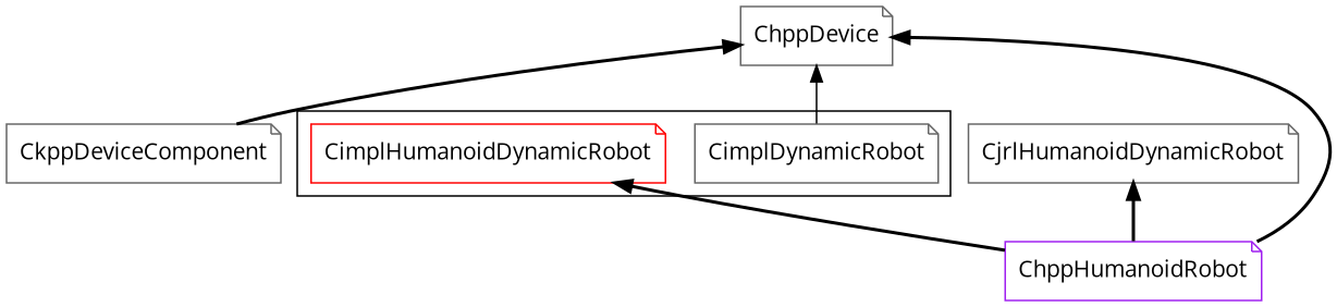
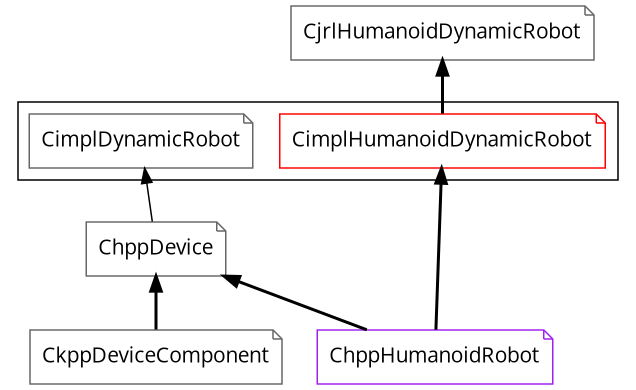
  digraph {
    compound=true
    fontname="Open Sans"
    rankdir=BT
    node [color=gray40 fontname="Open Sans" shape=note]
    edge [fontname="Open Sans" style=bold]
    CimplDynamicRobot
    CimplHumanoidDynamicRobot [color=red]
    CjrlHumanoidDynamicRobot
    CkppDeviceComponent
    ChppDevice
    ChppHumanoidRobot [color=purple]
    subgraph cluster_1 {
      CimplDynamicRobot
      CimplHumanoidDynamicRobot
    }
-   ChppHumanoidRobot -> CjrlHumanoidDynamicRobot
+   CimplHumanoidDynamicRobot -> CjrlHumanoidDynamicRobot
    CkppDeviceComponent -> ChppDevice
-   CimplDynamicRobot -> ChppDevice [style=""]
+   ChppDevice -> CimplDynamicRobot [style=""]
    ChppHumanoidRobot -> CimplHumanoidDynamicRobot
    ChppHumanoidRobot -> ChppDevice
  }
